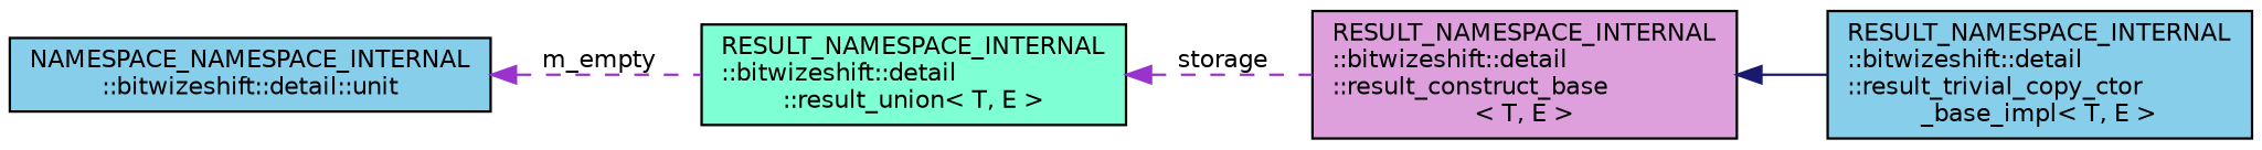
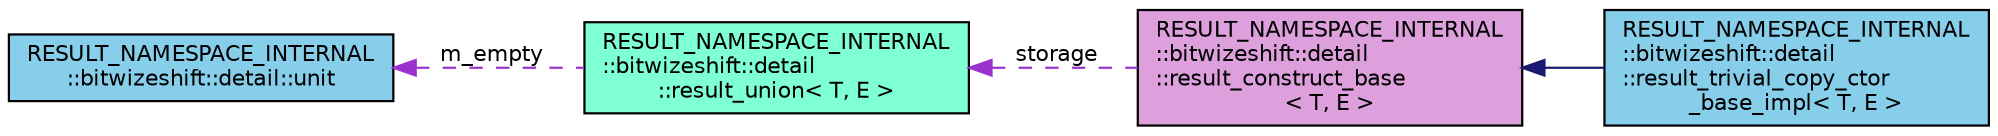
  digraph {
    rankdir=LR
    node [color=black fillcolor=skyblue fontname=Helvetica fontsize=10 shape=record style=filled]
    edge [color=darkorchid3 dir=back fontname=Helvetica fontsize=10 labelfontname=Helvetica labelfontsize=10 style=dashed]
    n1 [fontcolor=black height=0.2 label="RESULT_NAMESPACE_INTERNAL\l::bitwizeshift::detail\l::result_trivial_copy_ctor\l_base_impl\< T, E \>" width=0.4]
    n2 [fillcolor=plum height=0.2 label="RESULT_NAMESPACE_INTERNAL\l::bitwizeshift::detail\l::result_construct_base\l\< T, E \>" width=0.4]
    n3 [fillcolor=aquamarine height=0.2 label="RESULT_NAMESPACE_INTERNAL\l::bitwizeshift::detail\l::result_union\< T, E \>" width=0.4]
-   n4 [height=0.2 label="NAMESPACE_NAMESPACE_INTERNAL\l::bitwizeshift::detail::unit" width=0.4]
+   n4 [height=0.2 label="RESULT_NAMESPACE_INTERNAL\l::bitwizeshift::detail::unit" width=0.4]
    n2 -> n1 [color=midnightblue style=solid]
    n3 -> n2 [label=" storage"]
    n4 -> n3 [label=" m_empty"]
  }
